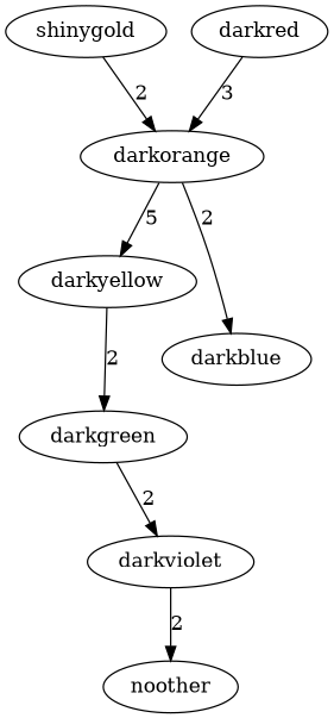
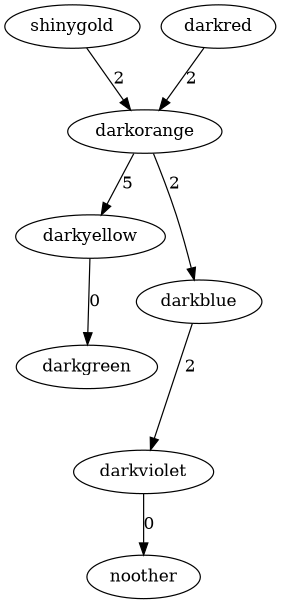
  digraph {
    shinygold
    darkorange
    darkred
    darkyellow
    darkblue
    darkgreen
    darkviolet
    noother
    shinygold -> darkorange [label=2]
    darkorange -> darkyellow [label=5]
    darkorange -> darkblue [label=2]
-   darkred -> darkorange [label=3]
-   darkyellow -> darkgreen [label=2]
-   darkgreen -> darkviolet [label=2]
-   darkviolet -> noother [label=2]
+   darkred -> darkorange [label=2]
+   darkyellow -> darkgreen [label=0]
+   darkblue -> darkviolet [label=2]
+   darkviolet -> noother [label=0]
  }
